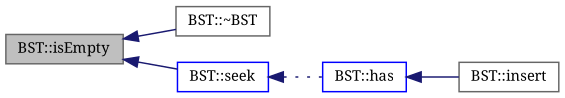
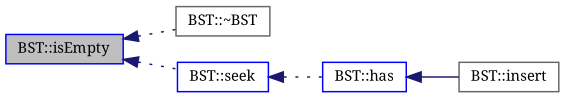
  digraph {
    fontname="Noto Serif"
    rankdir=LR
    node [color=gray40 fillcolor=white fontname="Noto Serif" fontsize=10 shape=record style=filled]
    edge [color=midnightblue dir=back fontname="Noto Serif" fontsize=10 labelfontname=Helvetica labelfontsize=10 style=dotted]
-   n1 [fillcolor=grey75 fontcolor=black height=0.2 label="BST::isEmpty" width=0.4]
+   n1 [color=blue fillcolor=grey75 fontcolor=black height=0.2 label="BST::isEmpty" width=0.4]
    n2 [height=0.2 label="BST::~BST" width=0.4]
    n3 [color=blue height=0.2 label="BST::seek" width=0.4]
    n4 [color=blue height=0.2 label="BST::has" width=0.4]
    n5 [height=0.2 label="BST::insert" width=0.4]
-   n1 -> n2 [style=solid]
-   n1 -> n3 [style=solid]
+   n1 -> n2
+   n1 -> n3
    n3 -> n4
    n4 -> n5 [style=solid]
  }
